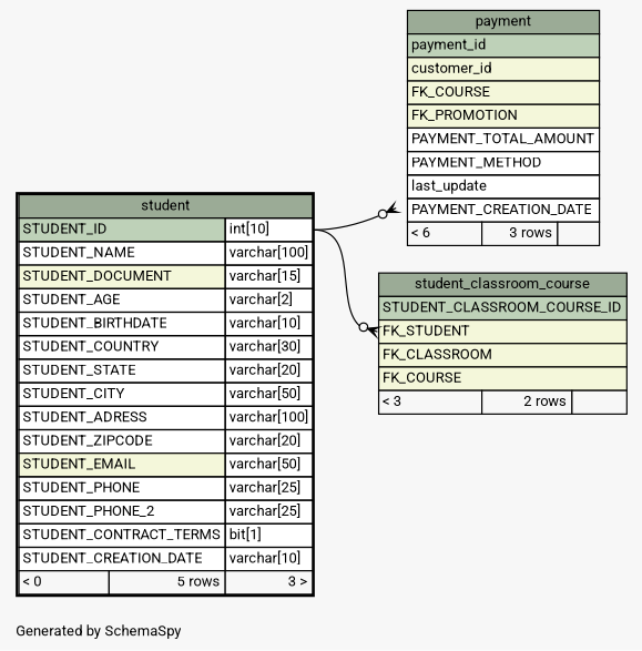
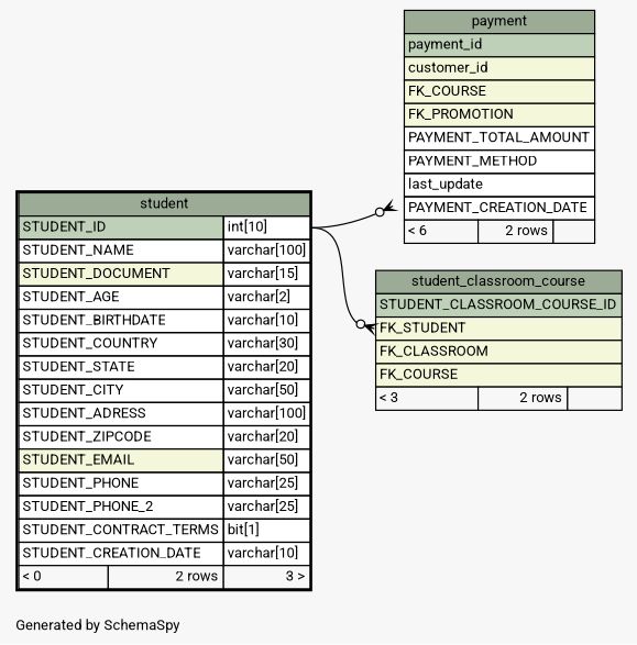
  digraph {
    bgcolor="#f7f7f7"
    fontname=Roboto
    fontsize=11
    label="\nGenerated by SchemaSpy"
    labeljust=l
    nodesep=0.18
    rankdir=RL
    ranksep=0.46
    node [fontname=Roboto fontsize=11 shape=plaintext]
    edge [arrowhead=none arrowsize=0.8 arrowtail=crowodot dir=back fontname=Roboto headport="STUDENT_ID.type:e" tailport="FK_STUDENT:w"]
-   n1 [label=<     <TABLE BORDER="2" CELLBORDER="1" CELLSPACING="0" BGCOLOR="#ffffff">       <TR><TD COLSPAN="3" BGCOLOR="#9bab96" ALIGN="CENTER">student</TD></TR>       <TR><TD PORT="STUDENT_ID" COLSPAN="2" BGCOLOR="#bed1b8" ALIGN="LEFT">STUDENT_ID</TD><TD PORT="STUDENT_ID.type" ALIGN="LEFT">int[10]</TD></TR>       <TR><TD PORT="STUDENT_NAME" COLSPAN="2" ALIGN="LEFT">STUDENT_NAME</TD><TD PORT="STUDENT_NAME.type" ALIGN="LEFT">varchar[100]</TD></TR>       <TR><TD PORT="STUDENT_DOCUMENT" COLSPAN="2" BGCOLOR="#f4f7da" ALIGN="LEFT">STUDENT_DOCUMENT</TD><TD PORT="STUDENT_DOCUMENT.type" ALIGN="LEFT">varchar[15]</TD></TR>       <TR><TD PORT="STUDENT_AGE" COLSPAN="2" ALIGN="LEFT">STUDENT_AGE</TD><TD PORT="STUDENT_AGE.type" ALIGN="LEFT">varchar[2]</TD></TR>       <TR><TD PORT="STUDENT_BIRTHDATE" COLSPAN="2" ALIGN="LEFT">STUDENT_BIRTHDATE</TD><TD PORT="STUDENT_BIRTHDATE.type" ALIGN="LEFT">varchar[10]</TD></TR>       <TR><TD PORT="STUDENT_COUNTRY" COLSPAN="2" ALIGN="LEFT">STUDENT_COUNTRY</TD><TD PORT="STUDENT_COUNTRY.type" ALIGN="LEFT">varchar[30]</TD></TR>       <TR><TD PORT="STUDENT_STATE" COLSPAN="2" ALIGN="LEFT">STUDENT_STATE</TD><TD PORT="STUDENT_STATE.type" ALIGN="LEFT">varchar[20]</TD></TR>       <TR><TD PORT="STUDENT_CITY" COLSPAN="2" ALIGN="LEFT">STUDENT_CITY</TD><TD PORT="STUDENT_CITY.type" ALIGN="LEFT">varchar[50]</TD></TR>       <TR><TD PORT="STUDENT_ADRESS" COLSPAN="2" ALIGN="LEFT">STUDENT_ADRESS</TD><TD PORT="STUDENT_ADRESS.type" ALIGN="LEFT">varchar[100]</TD></TR>       <TR><TD PORT="STUDENT_ZIPCODE" COLSPAN="2" ALIGN="LEFT">STUDENT_ZIPCODE</TD><TD PORT="STUDENT_ZIPCODE.type" ALIGN="LEFT">varchar[20]</TD></TR>       <TR><TD PORT="STUDENT_EMAIL" COLSPAN="2" BGCOLOR="#f4f7da" ALIGN="LEFT">STUDENT_EMAIL</TD><TD PORT="STUDENT_EMAIL.type" ALIGN="LEFT">varchar[50]</TD></TR>       <TR><TD PORT="STUDENT_PHONE" COLSPAN="2" ALIGN="LEFT">STUDENT_PHONE</TD><TD PORT="STUDENT_PHONE.type" ALIGN="LEFT">varchar[25]</TD></TR>       <TR><TD PORT="STUDENT_PHONE_2" COLSPAN="2" ALIGN="LEFT">STUDENT_PHONE_2</TD><TD PORT="STUDENT_PHONE_2.type" ALIGN="LEFT">varchar[25]</TD></TR>       <TR><TD PORT="STUDENT_CONTRACT_TERMS" COLSPAN="2" ALIGN="LEFT">STUDENT_CONTRACT_TERMS</TD><TD PORT="STUDENT_CONTRACT_TERMS.type" ALIGN="LEFT">bit[1]</TD></TR>       <TR><TD PORT="STUDENT_CREATION_DATE" COLSPAN="2" ALIGN="LEFT">STUDENT_CREATION_DATE</TD><TD PORT="STUDENT_CREATION_DATE.type" ALIGN="LEFT">varchar[10]</TD></TR>       <TR><TD ALIGN="LEFT" BGCOLOR="#f7f7f7">&lt; 0</TD><TD ALIGN="RIGHT" BGCOLOR="#f7f7f7">5 rows</TD><TD ALIGN="RIGHT" BGCOLOR="#f7f7f7">3 &gt;</TD></TR>     </TABLE>>]
-   n2 [label=<     <TABLE BORDER="0" CELLBORDER="1" CELLSPACING="0" BGCOLOR="#ffffff">       <TR><TD COLSPAN="3" BGCOLOR="#9bab96" ALIGN="CENTER">payment</TD></TR>       <TR><TD PORT="payment_id" COLSPAN="3" BGCOLOR="#bed1b8" ALIGN="LEFT">payment_id</TD></TR>       <TR><TD PORT="customer_id" COLSPAN="3" BGCOLOR="#f4f7da" ALIGN="LEFT">customer_id</TD></TR>       <TR><TD PORT="FK_COURSE" COLSPAN="3" BGCOLOR="#f4f7da" ALIGN="LEFT">FK_COURSE</TD></TR>       <TR><TD PORT="FK_PROMOTION" COLSPAN="3" BGCOLOR="#f4f7da" ALIGN="LEFT">FK_PROMOTION</TD></TR>       <TR><TD PORT="PAYMENT_TOTAL_AMOUNT" COLSPAN="3" ALIGN="LEFT">PAYMENT_TOTAL_AMOUNT</TD></TR>       <TR><TD PORT="PAYMENT_METHOD" COLSPAN="3" ALIGN="LEFT">PAYMENT_METHOD</TD></TR>       <TR><TD PORT="last_update" COLSPAN="3" ALIGN="LEFT">last_update</TD></TR>       <TR><TD PORT="PAYMENT_CREATION_DATE" COLSPAN="3" ALIGN="LEFT">PAYMENT_CREATION_DATE</TD></TR>       <TR><TD ALIGN="LEFT" BGCOLOR="#f7f7f7">&lt; 6</TD><TD ALIGN="RIGHT" BGCOLOR="#f7f7f7">3 rows</TD><TD ALIGN="RIGHT" BGCOLOR="#f7f7f7">  </TD></TR>     </TABLE>>]
+   n1 [label=<     <TABLE BORDER="2" CELLBORDER="1" CELLSPACING="0" BGCOLOR="#ffffff">       <TR><TD COLSPAN="3" BGCOLOR="#9bab96" ALIGN="CENTER">student</TD></TR>       <TR><TD PORT="STUDENT_ID" COLSPAN="2" BGCOLOR="#bed1b8" ALIGN="LEFT">STUDENT_ID</TD><TD PORT="STUDENT_ID.type" ALIGN="LEFT">int[10]</TD></TR>       <TR><TD PORT="STUDENT_NAME" COLSPAN="2" ALIGN="LEFT">STUDENT_NAME</TD><TD PORT="STUDENT_NAME.type" ALIGN="LEFT">varchar[100]</TD></TR>       <TR><TD PORT="STUDENT_DOCUMENT" COLSPAN="2" BGCOLOR="#f4f7da" ALIGN="LEFT">STUDENT_DOCUMENT</TD><TD PORT="STUDENT_DOCUMENT.type" ALIGN="LEFT">varchar[15]</TD></TR>       <TR><TD PORT="STUDENT_AGE" COLSPAN="2" ALIGN="LEFT">STUDENT_AGE</TD><TD PORT="STUDENT_AGE.type" ALIGN="LEFT">varchar[2]</TD></TR>       <TR><TD PORT="STUDENT_BIRTHDATE" COLSPAN="2" ALIGN="LEFT">STUDENT_BIRTHDATE</TD><TD PORT="STUDENT_BIRTHDATE.type" ALIGN="LEFT">varchar[10]</TD></TR>       <TR><TD PORT="STUDENT_COUNTRY" COLSPAN="2" ALIGN="LEFT">STUDENT_COUNTRY</TD><TD PORT="STUDENT_COUNTRY.type" ALIGN="LEFT">varchar[30]</TD></TR>       <TR><TD PORT="STUDENT_STATE" COLSPAN="2" ALIGN="LEFT">STUDENT_STATE</TD><TD PORT="STUDENT_STATE.type" ALIGN="LEFT">varchar[20]</TD></TR>       <TR><TD PORT="STUDENT_CITY" COLSPAN="2" ALIGN="LEFT">STUDENT_CITY</TD><TD PORT="STUDENT_CITY.type" ALIGN="LEFT">varchar[50]</TD></TR>       <TR><TD PORT="STUDENT_ADRESS" COLSPAN="2" ALIGN="LEFT">STUDENT_ADRESS</TD><TD PORT="STUDENT_ADRESS.type" ALIGN="LEFT">varchar[100]</TD></TR>       <TR><TD PORT="STUDENT_ZIPCODE" COLSPAN="2" ALIGN="LEFT">STUDENT_ZIPCODE</TD><TD PORT="STUDENT_ZIPCODE.type" ALIGN="LEFT">varchar[20]</TD></TR>       <TR><TD PORT="STUDENT_EMAIL" COLSPAN="2" BGCOLOR="#f4f7da" ALIGN="LEFT">STUDENT_EMAIL</TD><TD PORT="STUDENT_EMAIL.type" ALIGN="LEFT">varchar[50]</TD></TR>       <TR><TD PORT="STUDENT_PHONE" COLSPAN="2" ALIGN="LEFT">STUDENT_PHONE</TD><TD PORT="STUDENT_PHONE.type" ALIGN="LEFT">varchar[25]</TD></TR>       <TR><TD PORT="STUDENT_PHONE_2" COLSPAN="2" ALIGN="LEFT">STUDENT_PHONE_2</TD><TD PORT="STUDENT_PHONE_2.type" ALIGN="LEFT">varchar[25]</TD></TR>       <TR><TD PORT="STUDENT_CONTRACT_TERMS" COLSPAN="2" ALIGN="LEFT">STUDENT_CONTRACT_TERMS</TD><TD PORT="STUDENT_CONTRACT_TERMS.type" ALIGN="LEFT">bit[1]</TD></TR>       <TR><TD PORT="STUDENT_CREATION_DATE" COLSPAN="2" ALIGN="LEFT">STUDENT_CREATION_DATE</TD><TD PORT="STUDENT_CREATION_DATE.type" ALIGN="LEFT">varchar[10]</TD></TR>       <TR><TD ALIGN="LEFT" BGCOLOR="#f7f7f7">&lt; 0</TD><TD ALIGN="RIGHT" BGCOLOR="#f7f7f7">2 rows</TD><TD ALIGN="RIGHT" BGCOLOR="#f7f7f7">3 &gt;</TD></TR>     </TABLE>>]
+   n2 [label=<     <TABLE BORDER="0" CELLBORDER="1" CELLSPACING="0" BGCOLOR="#ffffff">       <TR><TD COLSPAN="3" BGCOLOR="#9bab96" ALIGN="CENTER">payment</TD></TR>       <TR><TD PORT="payment_id" COLSPAN="3" BGCOLOR="#bed1b8" ALIGN="LEFT">payment_id</TD></TR>       <TR><TD PORT="customer_id" COLSPAN="3" BGCOLOR="#f4f7da" ALIGN="LEFT">customer_id</TD></TR>       <TR><TD PORT="FK_COURSE" COLSPAN="3" BGCOLOR="#f4f7da" ALIGN="LEFT">FK_COURSE</TD></TR>       <TR><TD PORT="FK_PROMOTION" COLSPAN="3" BGCOLOR="#f4f7da" ALIGN="LEFT">FK_PROMOTION</TD></TR>       <TR><TD PORT="PAYMENT_TOTAL_AMOUNT" COLSPAN="3" ALIGN="LEFT">PAYMENT_TOTAL_AMOUNT</TD></TR>       <TR><TD PORT="PAYMENT_METHOD" COLSPAN="3" ALIGN="LEFT">PAYMENT_METHOD</TD></TR>       <TR><TD PORT="last_update" COLSPAN="3" ALIGN="LEFT">last_update</TD></TR>       <TR><TD PORT="PAYMENT_CREATION_DATE" COLSPAN="3" ALIGN="LEFT">PAYMENT_CREATION_DATE</TD></TR>       <TR><TD ALIGN="LEFT" BGCOLOR="#f7f7f7">&lt; 6</TD><TD ALIGN="RIGHT" BGCOLOR="#f7f7f7">2 rows</TD><TD ALIGN="RIGHT" BGCOLOR="#f7f7f7">  </TD></TR>     </TABLE>>]
    n3 [label=<     <TABLE BORDER="0" CELLBORDER="1" CELLSPACING="0" BGCOLOR="#ffffff">       <TR><TD COLSPAN="3" BGCOLOR="#9bab96" ALIGN="CENTER">student_classroom_course</TD></TR>       <TR><TD PORT="STUDENT_CLASSROOM_COURSE_ID" COLSPAN="3" BGCOLOR="#bed1b8" ALIGN="LEFT">STUDENT_CLASSROOM_COURSE_ID</TD></TR>       <TR><TD PORT="FK_STUDENT" COLSPAN="3" BGCOLOR="#f4f7da" ALIGN="LEFT">FK_STUDENT</TD></TR>       <TR><TD PORT="FK_CLASSROOM" COLSPAN="3" BGCOLOR="#f4f7da" ALIGN="LEFT">FK_CLASSROOM</TD></TR>       <TR><TD PORT="FK_COURSE" COLSPAN="3" BGCOLOR="#f4f7da" ALIGN="LEFT">FK_COURSE</TD></TR>       <TR><TD ALIGN="LEFT" BGCOLOR="#f7f7f7">&lt; 3</TD><TD ALIGN="RIGHT" BGCOLOR="#f7f7f7">2 rows</TD><TD ALIGN="RIGHT" BGCOLOR="#f7f7f7">  </TD></TR>     </TABLE>>]
    n2 -> n1
    n3 -> n1
  }
